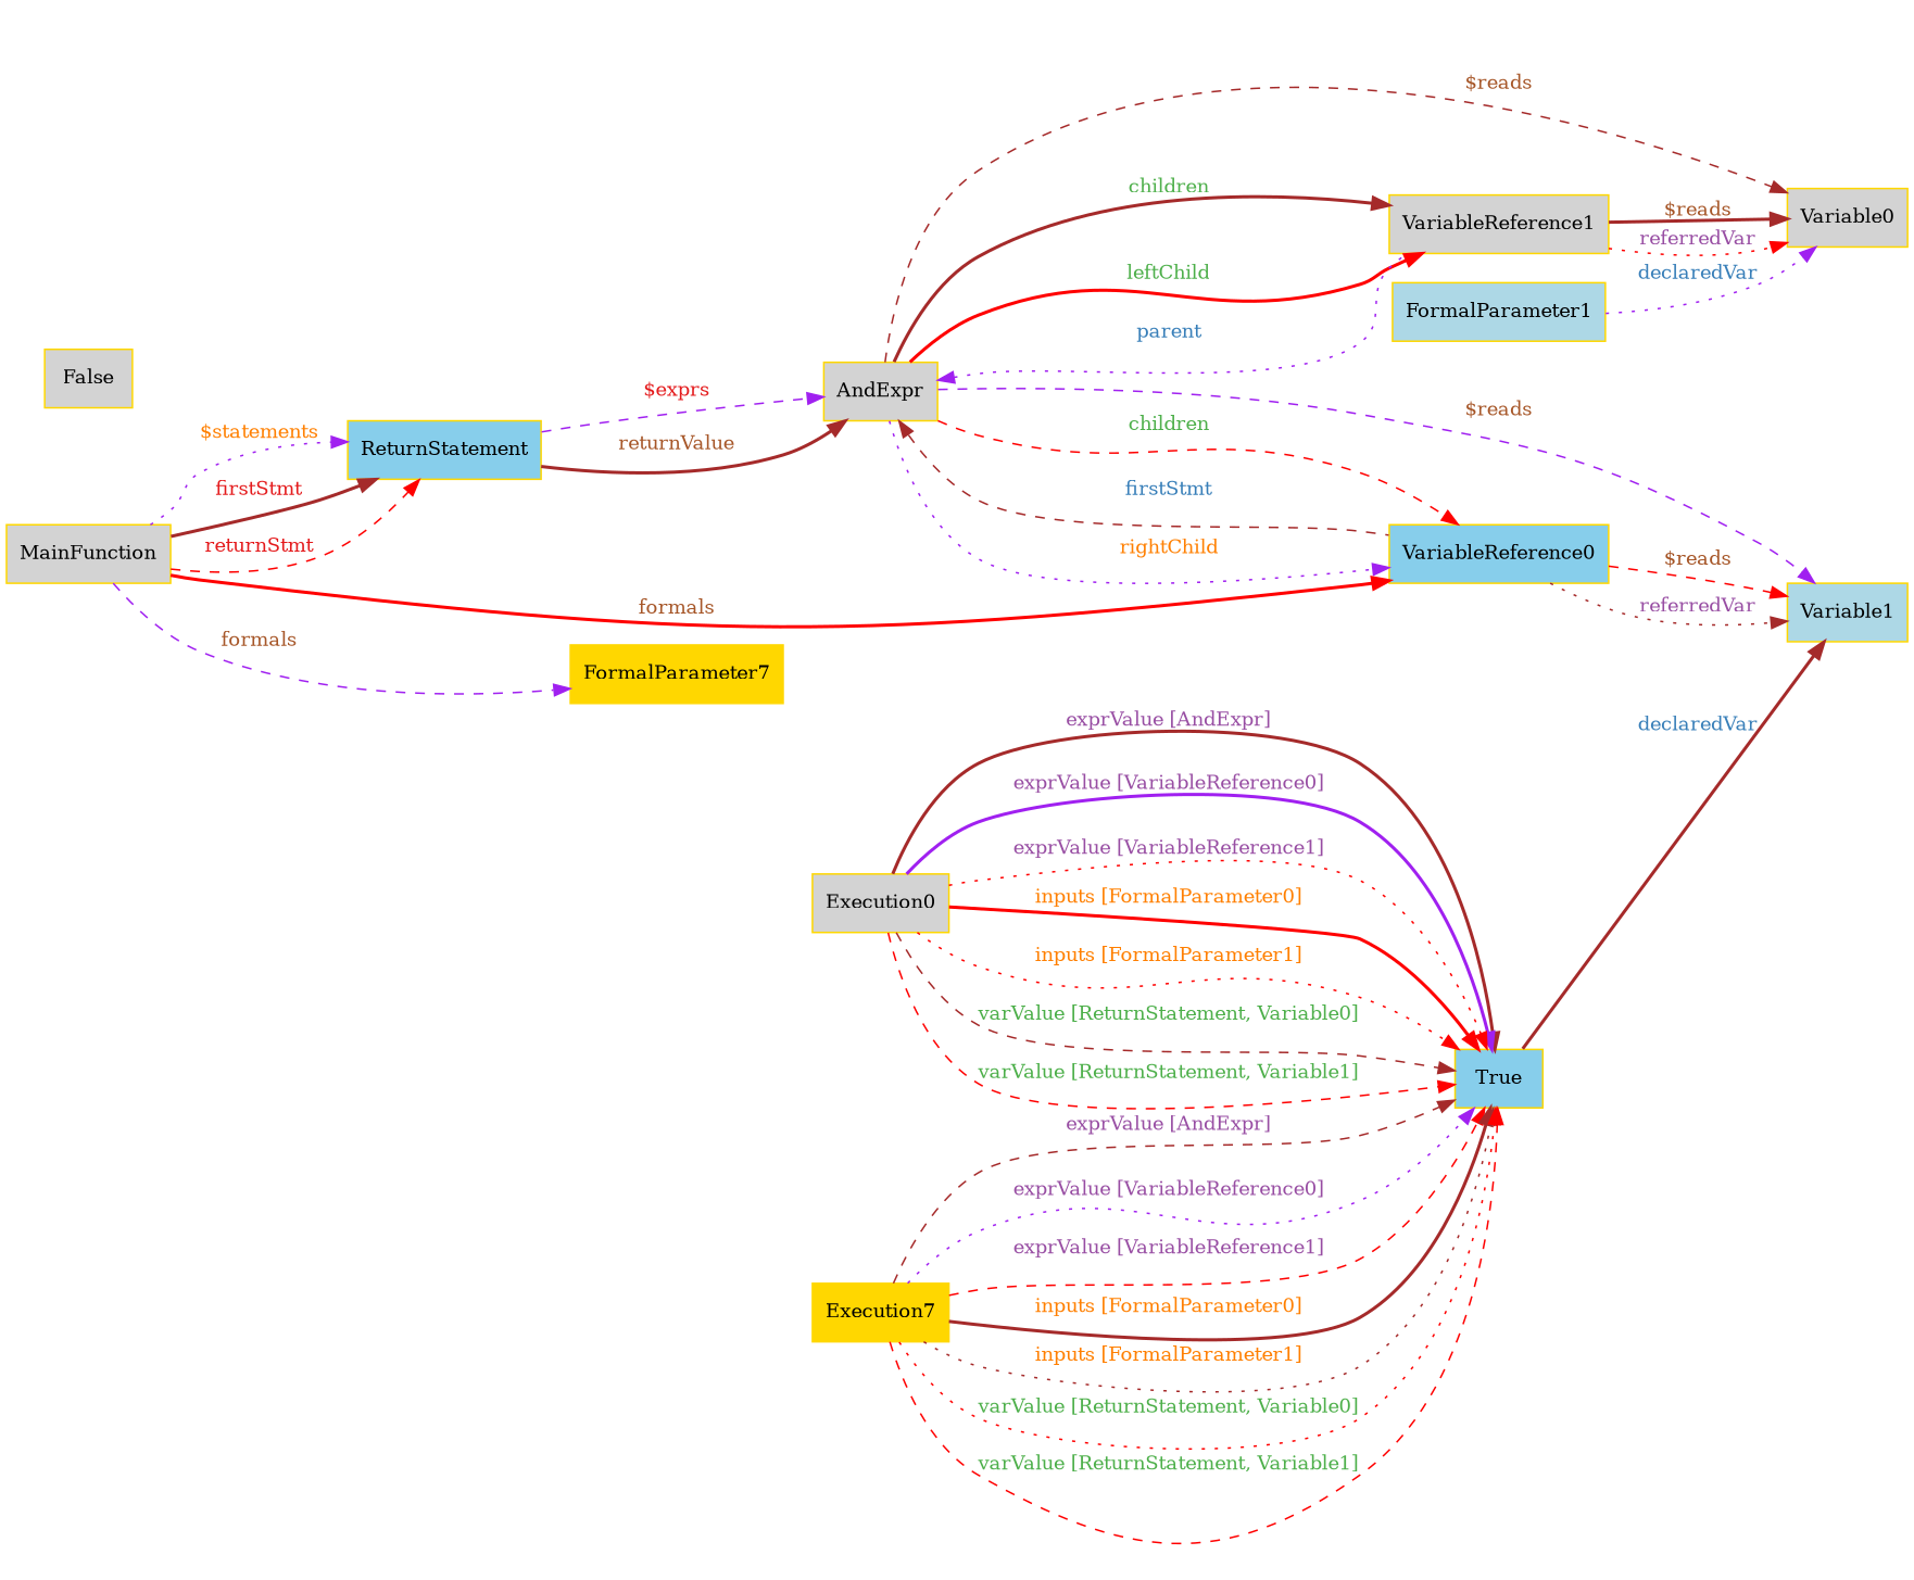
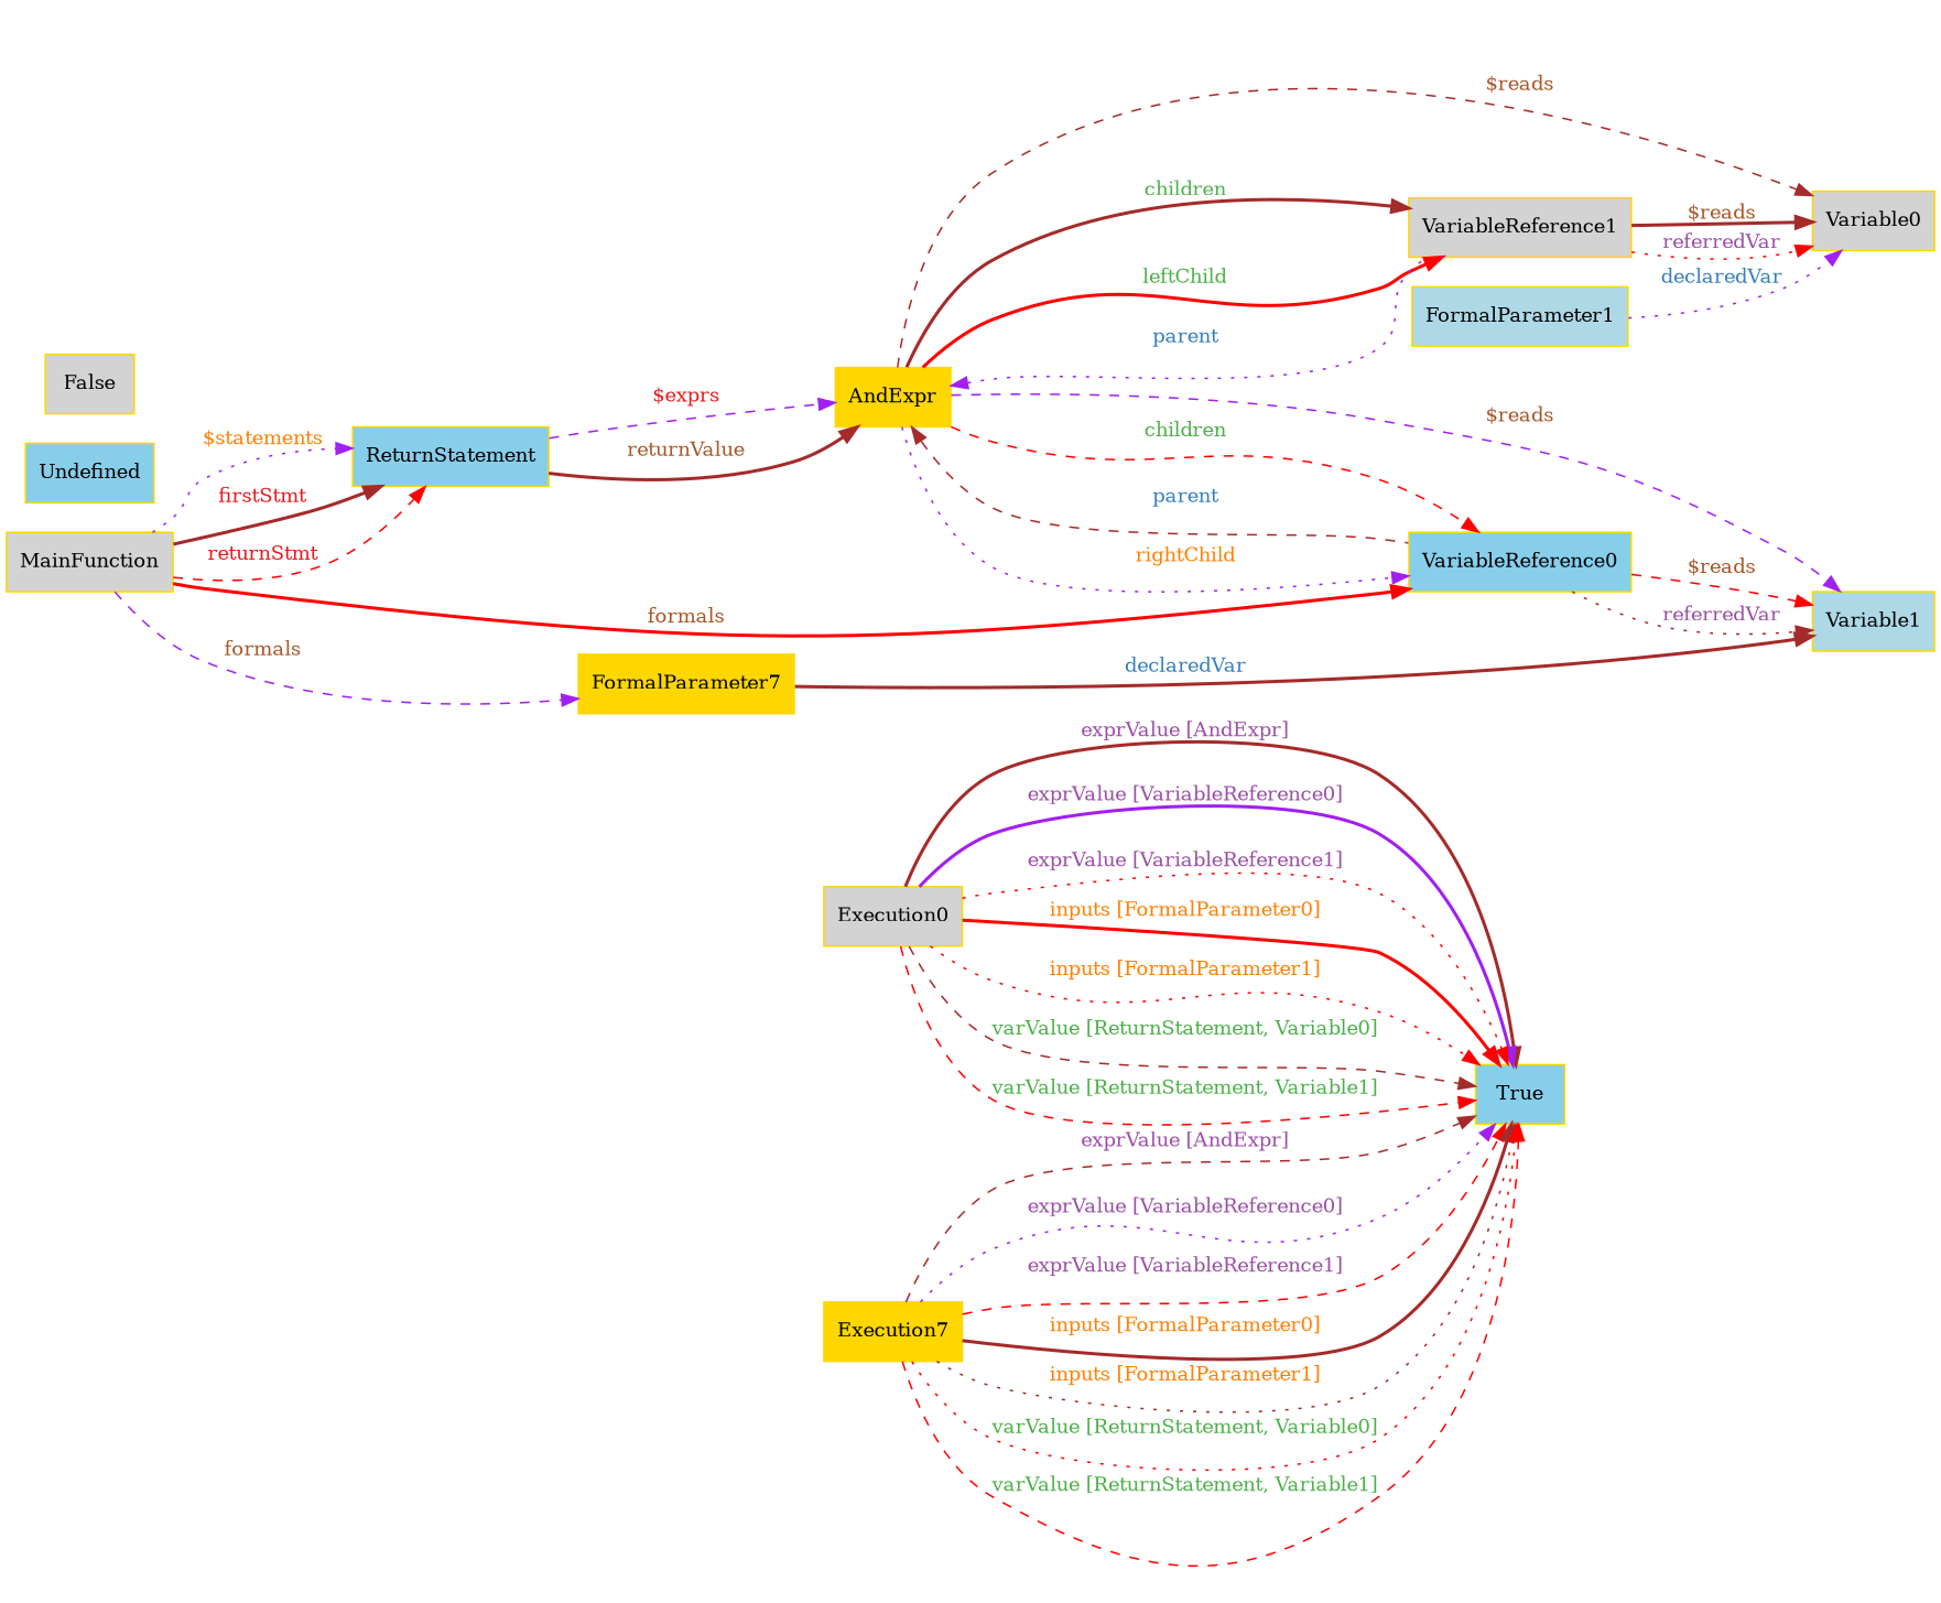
  digraph {
    fontsize=12
    rankdir=LR
    node [color="#ffd700" fillcolor=lightgrey fontcolor="#000000" fontsize=12 shape=box style="filled, solid"]
    edge [color=brown dir=forward fontcolor="#984ea3" fontsize=12 style=dashed uuid="<MainFunction, ReturnStatement>" weight=1]
    n1 [fillcolor=skyblue label=ReturnStatement uuid=ReturnStatement]
-   n2 [label=AndExpr uuid=AndExpr]
+   n2 [fillcolor=gold label=AndExpr uuid=AndExpr]
    n3 [label=Variable0 uuid=Variable0]
    n4 [fillcolor=lightblue label=Variable1 uuid=Variable1]
    n5 [fillcolor=skyblue label=VariableReference0 uuid=VariableReference0]
    n6 [label=VariableReference1 uuid=VariableReference1]
    n7 [label=MainFunction uuid=MainFunction]
    n8 [fillcolor=gold label=FormalParameter7 uuid=FormalParameter0]
    n9 [fillcolor=lightblue label=FormalParameter1 uuid=FormalParameter1]
    n10 [label=Execution0 uuid=Execution0]
    n11 [fillcolor=skyblue label=True uuid=True]
    n12 [fillcolor=gold label=Execution7 uuid=Execution1]
+   n13 [fillcolor=skyblue label=Undefined uuid=Undefined]
    n14 [label=False uuid=False]
    n1 -> n2 [color=purple fontcolor="#e41a1c" label="$exprs" uuid="<ReturnStatement, AndExpr>"]
    n1 -> n2 [fontcolor="#a65628" label=returnValue style=bold uuid="<ReturnStatement, AndExpr>"]
    n2 -> n3 [fontcolor="#a65628" label="$reads" uuid="<AndExpr, Variable0>"]
    n2 -> n4 [color=purple fontcolor="#a65628" label="$reads" uuid="<AndExpr, Variable1>"]
    n2 -> n5 [color=red fontcolor="#4daf4a" label=children uuid="<AndExpr, VariableReference0>"]
-   n2 -> n5 [dir=back fontcolor="#377eb8" label=firstStmt uuid="<VariableReference0, AndExpr>"]
+   n2 -> n5 [dir=back fontcolor="#377eb8" label=parent uuid="<VariableReference0, AndExpr>"]
    n2 -> n5 [color=purple fontcolor="#ff7f00" label=rightChild style=dotted uuid="<AndExpr, VariableReference0>"]
    n2 -> n6 [fontcolor="#4daf4a" label=children style=bold uuid="<AndExpr, VariableReference1>"]
    n2 -> n6 [color=red fontcolor="#4daf4a" label=leftChild style=bold uuid="<AndExpr, VariableReference1>"]
    n2 -> n6 [color=purple dir=back fontcolor="#377eb8" label=parent style=dotted uuid="<VariableReference1, AndExpr>"]
    n5 -> n4 [color=red fontcolor="#a65628" label="$reads" uuid="<VariableReference0, Variable1>"]
    n5 -> n4 [label=referredVar style=dotted uuid="<VariableReference0, Variable1>"]
    n6 -> n3 [fontcolor="#a65628" label="$reads" style=bold uuid="<VariableReference1, Variable0>"]
    n6 -> n3 [color=red label=referredVar style=dotted uuid="<VariableReference1, Variable0>"]
    n7 -> n1 [color=purple fontcolor="#ff7f00" label="$statements" style=dotted]
    n7 -> n1 [fontcolor="#e41a1c" label=firstStmt style=bold]
    n7 -> n1 [color=red fontcolor="#e41a1c" label=returnStmt]
    n7 -> n5 [color=red fontcolor="#a65628" label=formals style=bold uuid="<MainFunction, FormalParameter1>"]
    n7 -> n8 [color=purple fontcolor="#a65628" label=formals uuid="<MainFunction, FormalParameter0>"]
-   n11 -> n4 [fontcolor="#377eb8" label=declaredVar style=bold uuid="<FormalParameter0, Variable1>"]
+   n8 -> n4 [fontcolor="#377eb8" label=declaredVar style=bold uuid="<FormalParameter0, Variable1>"]
    n9 -> n3 [color=purple fontcolor="#377eb8" label=declaredVar style=dotted uuid="<FormalParameter1, Variable0>"]
    n10 -> n11 [label="exprValue [AndExpr]" style=bold uuid="<Execution0, AndExpr, True>"]
    n10 -> n11 [color=purple label="exprValue [VariableReference0]" style=bold uuid="<Execution0, VariableReference0, True>"]
    n10 -> n11 [color=red label="exprValue [VariableReference1]" style=dotted uuid="<Execution0, VariableReference1, True>"]
    n10 -> n11 [color=red fontcolor="#ff7f00" label="inputs [FormalParameter0]" style=bold uuid="<Execution0, FormalParameter0, True>"]
    n10 -> n11 [color=red fontcolor="#ff7f00" label="inputs [FormalParameter1]" style=dotted uuid="<Execution0, FormalParameter1, True>"]
    n10 -> n11 [fontcolor="#4daf4a" label="varValue [ReturnStatement, Variable0]" uuid="<Execution0, ReturnStatement, Variable0, True>"]
    n10 -> n11 [color=red fontcolor="#4daf4a" label="varValue [ReturnStatement, Variable1]" uuid="<Execution0, ReturnStatement, Variable1, True>"]
    n12 -> n11 [label="exprValue [AndExpr]" uuid="<Execution1, AndExpr, True>"]
    n12 -> n11 [color=purple label="exprValue [VariableReference0]" style=dotted uuid="<Execution1, VariableReference0, True>"]
    n12 -> n11 [color=red label="exprValue [VariableReference1]" uuid="<Execution1, VariableReference1, True>"]
    n12 -> n11 [fontcolor="#ff7f00" label="inputs [FormalParameter0]" style=bold uuid="<Execution1, FormalParameter0, True>"]
    n12 -> n11 [fontcolor="#ff7f00" label="inputs [FormalParameter1]" style=dotted uuid="<Execution1, FormalParameter1, True>"]
    n12 -> n11 [color=red fontcolor="#4daf4a" label="varValue [ReturnStatement, Variable0]" style=dotted uuid="<Execution1, ReturnStatement, Variable0, True>"]
    n12 -> n11 [color=red fontcolor="#4daf4a" label="varValue [ReturnStatement, Variable1]" uuid="<Execution1, ReturnStatement, Variable1, True>"]
  }
